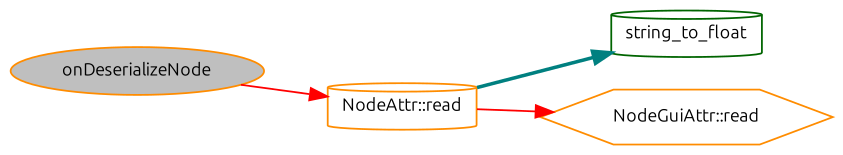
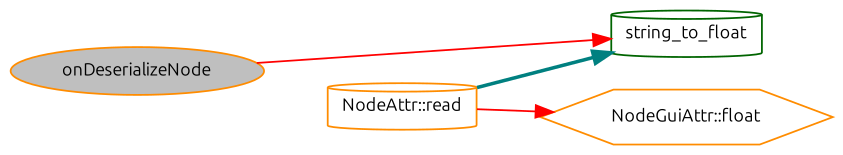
  digraph {
    fontname=Ubuntu
    rankdir=LR
    node [color=darkorange fillcolor=white fontname=Ubuntu fontsize=10 shape=cylinder style=filled]
    edge [color=red fontname=Ubuntu fontsize=10 labelfontname=Helvetica labelfontsize=10 style=solid]
    n1 [fillcolor=grey75 fontcolor=black height=0.2 label=onDeserializeNode shape=ellipse width=0.4]
    n2 [height=0.2 label="NodeAttr::read" width=0.4]
    n3 [color=darkgreen height=0.2 label=string_to_float width=0.4]
-   n4 [height=0.2 label="NodeGuiAttr::read" shape=hexagon width=0.4]
-   n1 -> n2
+   n4 [height=0.2 label="NodeGuiAttr::float" shape=hexagon width=0.4]
+   n1 -> n3
    n2 -> n3 [color=teal style=bold]
    n2 -> n4
  }
